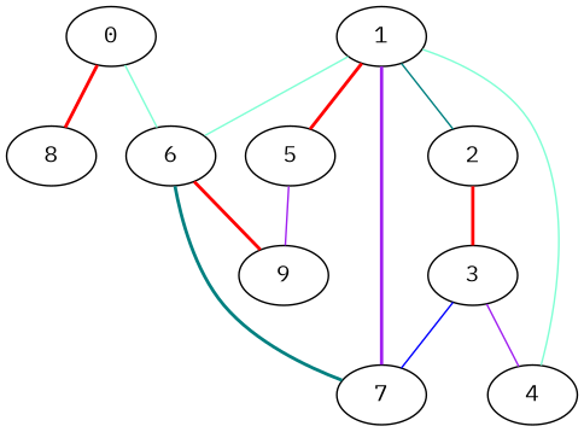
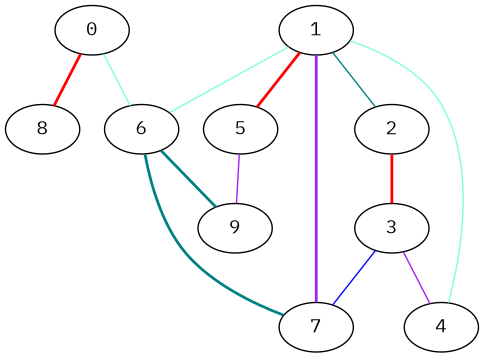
  strict graph {
    fontname="IBM Plex Mono"
    node [fontname="IBM Plex Mono"]
    edge [color=aquamarine fontname="IBM Plex Mono" style=bold]
    0
    6
    8
    9
    7
    1
    2
    4
    5
    3
    0 -- 6 [style=""]
    0 -- 8 [color=red]
-   6 -- 9 [color=red]
+   6 -- 9 [color=teal]
    6 -- 7 [color=teal]
    1 -- 6 [style=""]
    1 -- 7 [color=purple]
    1 -- 2 [color=teal style=solid]
    1 -- 4 [style=""]
    1 -- 5 [color=red]
    2 -- 3 [color=red]
    5 -- 9 [color=purple style=solid]
    3 -- 7 [color=blue style=solid]
    3 -- 4 [color=purple style=solid]
  }
